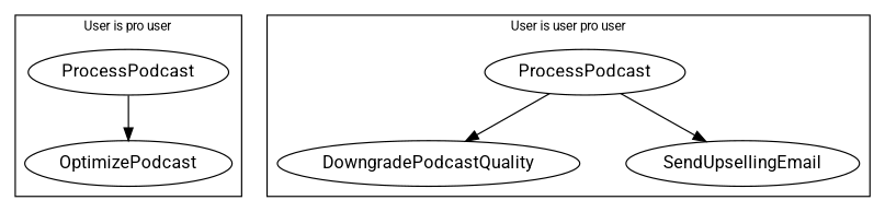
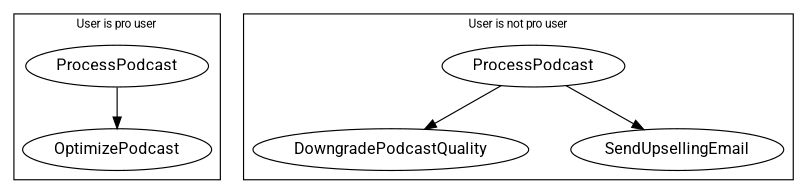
  digraph {
    nodesep=0.5
    fontname=Roboto
    node [fontname=Roboto]
    edge [fontname=Roboto]
    n1 [label=ProcessPodcast]
    OptimizePodcast
    n3 [label=ProcessPodcast]
    DowngradePodcastQuality
    SendUpsellingEmail
    subgraph cluster_1 {
      fontsize=10
      label="User is pro user"
      labelloc=t
      n1
      OptimizePodcast
    }
    subgraph cluster_2 {
      fontsize=10
-     label="User is user pro user"
+     label="User is not pro user"
      labelloc=t
      n3
      DowngradePodcastQuality
      SendUpsellingEmail
    }
    n1 -> OptimizePodcast
    n3 -> DowngradePodcastQuality
    n3 -> SendUpsellingEmail
  }
